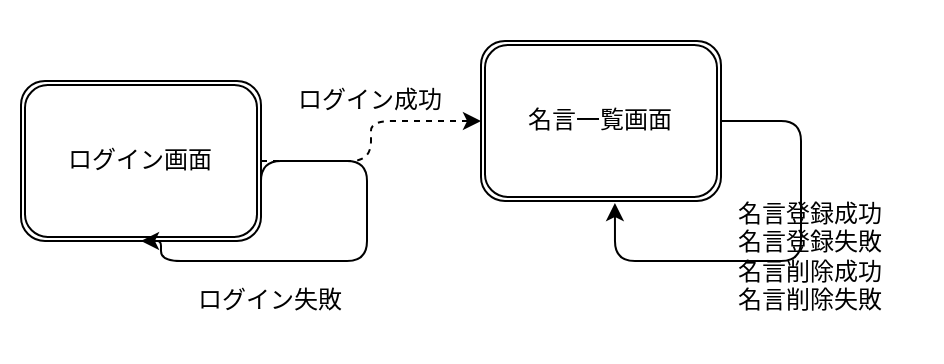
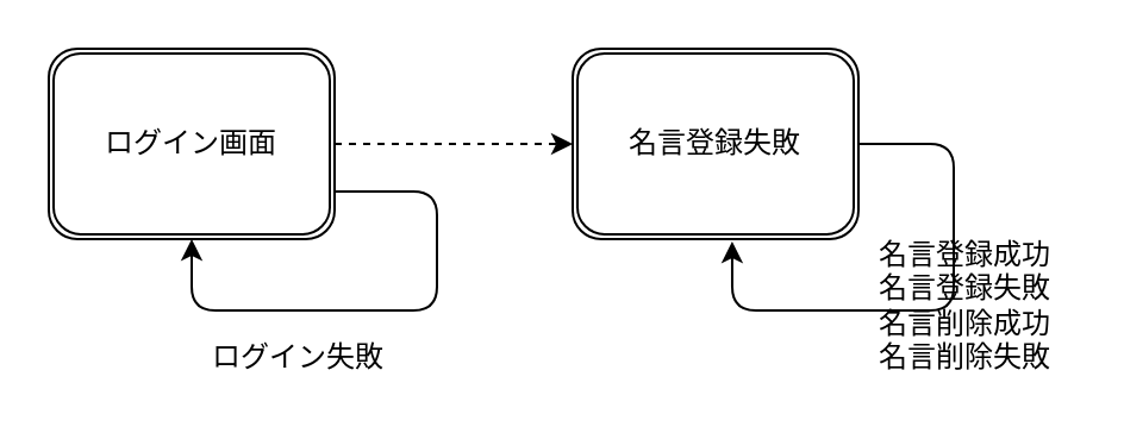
  <mxCell id="0" />
  <mxCell id="1" parent="0" />
- <mxCell id="2" value="ログイン画面" style="shape=ext;double=1;rounded=1;whiteSpace=wrap;html=1;" vertex="1" parent="1"><mxGeometry x="10" y="40" width="120" height="80" as="geometry" /></mxCell>
- <mxCell id="3" value="名言一覧画面" style="shape=ext;double=1;rounded=1;whiteSpace=wrap;html=1;" vertex="1" parent="1"><mxGeometry x="240" y="20" width="120" height="80" as="geometry" /></mxCell>
+ <mxCell id="2" value="ログイン画面" style="shape=ext;double=1;rounded=1;whiteSpace=wrap;html=1;" vertex="1" parent="1"><mxGeometry x="20" y="20" width="120" height="80" as="geometry" /></mxCell>
+ <mxCell id="3" value="名言登録失敗" style="shape=ext;double=1;rounded=1;whiteSpace=wrap;html=1;" vertex="1" parent="1"><mxGeometry x="240" y="20" width="120" height="80" as="geometry" /></mxCell>
  <mxCell id="4" value="" style="edgeStyle=elbowEdgeStyle;elbow=horizontal;endArrow=classic;html=1;exitX=1;exitY=0.5;exitDx=0;exitDy=0;entryX=0;entryY=0.5;entryDx=0;entryDy=0;dashed=1;" edge="1" parent="1" source="2" target="3"><mxGeometry width="50" height="50" relative="1" as="geometry"><mxPoint x="170" y="150" as="sourcePoint" /><mxPoint x="220" y="100" as="targetPoint" /></mxGeometry></mxCell>
  <mxCell id="5" value="" style="edgeStyle=segmentEdgeStyle;endArrow=classic;html=1;exitX=1;exitY=0.5;exitDx=0;exitDy=0;entryX=0.558;entryY=1.013;entryDx=0;entryDy=0;entryPerimeter=0;" edge="1" parent="1" source="3" target="3"><mxGeometry width="50" height="50" relative="1" as="geometry"><mxPoint x="170" y="150" as="sourcePoint" /><mxPoint x="440" y="100" as="targetPoint" /><Array as="points"><mxPoint x="400" y="60" /><mxPoint x="400" y="130" /><mxPoint x="307" y="130" /></Array></mxGeometry></mxCell>
- <mxCell id="6" value="ログイン成功" style="text;html=1;strokeColor=none;fillColor=none;align=center;verticalAlign=middle;whiteSpace=wrap;rounded=0;" vertex="1" parent="1"><mxGeometry x="140" y="40" width="90" height="20" as="geometry" /></mxCell>
  <mxCell id="7" value="名言登録成功&lt;br&gt;名言登録失敗&lt;br&gt;名言削除成功&lt;br&gt;名言削除失敗" style="text;html=1;strokeColor=none;fillColor=none;align=center;verticalAlign=middle;whiteSpace=wrap;rounded=0;" vertex="1" parent="1"><mxGeometry x="360" y="120" width="90" height="16" as="geometry" /></mxCell>
  <mxCell id="8" value="" style="edgeStyle=segmentEdgeStyle;endArrow=classic;html=1;exitX=1;exitY=0.75;exitDx=0;exitDy=0;entryX=0.5;entryY=1;entryDx=0;entryDy=0;" edge="1" parent="1" source="2" target="2"><mxGeometry width="50" height="50" relative="1" as="geometry"><mxPoint x="143.04" y="60" as="sourcePoint" /><mxPoint x="90" y="101.04" as="targetPoint" /><Array as="points"><mxPoint x="183" y="80" /><mxPoint x="183" y="130" /><mxPoint x="80" y="130" /></Array></mxGeometry></mxCell>
- <mxCell id="9" value="ログイン失敗" style="text;html=1;strokeColor=none;fillColor=none;align=center;verticalAlign=middle;whiteSpace=wrap;rounded=0;" vertex="1" parent="1"><mxGeometry x="90" y="140" width="90" height="20" as="geometry" /></mxCell>
+ <mxCell id="9" value="ログイン失敗" style="text;html=1;strokeColor=none;fillColor=none;align=center;verticalAlign=middle;whiteSpace=wrap;rounded=0;" vertex="1" parent="1"><mxGeometry x="80" y="140" width="90" height="20" as="geometry" /></mxCell>
